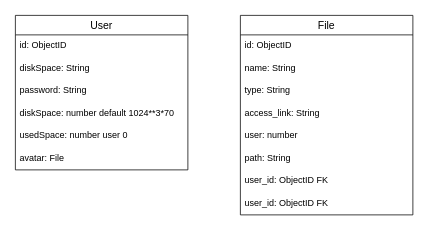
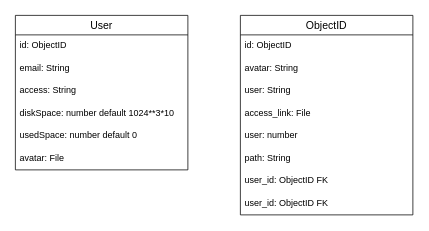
  <mxCell id="0" />
  <mxCell id="1" parent="0" />
  <mxCell id="2" value="User" style="swimlane;fontStyle=0;childLayout=stackLayout;horizontal=1;startSize=26;horizontalStack=0;resizeParent=1;resizeParentMax=0;resizeLast=0;collapsible=1;marginBottom=0;align=center;fontSize=14;" parent="1" vertex="1"><mxGeometry x="20" y="20" width="230" height="206" as="geometry" /></mxCell>
  <mxCell id="3" value="id: ObjectID" style="text;strokeColor=none;fillColor=none;spacingLeft=4;spacingRight=4;overflow=hidden;rotatable=0;points=[[0,0.5],[1,0.5]];portConstraint=eastwest;fontSize=12;" parent="2" vertex="1"><mxGeometry y="26" width="230" height="30" as="geometry" /></mxCell>
- <mxCell id="4" value="diskSpace: String" style="text;strokeColor=none;fillColor=none;spacingLeft=4;spacingRight=4;overflow=hidden;rotatable=0;points=[[0,0.5],[1,0.5]];portConstraint=eastwest;fontSize=12;" parent="2" vertex="1"><mxGeometry y="56" width="230" height="30" as="geometry" /></mxCell>
- <mxCell id="5" value="password: String" style="text;strokeColor=none;fillColor=none;spacingLeft=4;spacingRight=4;overflow=hidden;rotatable=0;points=[[0,0.5],[1,0.5]];portConstraint=eastwest;fontSize=12;" parent="2" vertex="1"><mxGeometry y="86" width="230" height="30" as="geometry" /></mxCell>
- <mxCell id="6" value="diskSpace: number default 1024**3*70" style="text;strokeColor=none;fillColor=none;spacingLeft=4;spacingRight=4;overflow=hidden;rotatable=0;points=[[0,0.5],[1,0.5]];portConstraint=eastwest;fontSize=12;" parent="2" vertex="1"><mxGeometry y="116" width="230" height="30" as="geometry" /></mxCell>
- <mxCell id="7" value="usedSpace: number user 0" style="text;strokeColor=none;fillColor=none;spacingLeft=4;spacingRight=4;overflow=hidden;rotatable=0;points=[[0,0.5],[1,0.5]];portConstraint=eastwest;fontSize=12;" parent="2" vertex="1"><mxGeometry y="146" width="230" height="30" as="geometry" /></mxCell>
+ <mxCell id="4" value="email: String" style="text;strokeColor=none;fillColor=none;spacingLeft=4;spacingRight=4;overflow=hidden;rotatable=0;points=[[0,0.5],[1,0.5]];portConstraint=eastwest;fontSize=12;" parent="2" vertex="1"><mxGeometry y="56" width="230" height="30" as="geometry" /></mxCell>
+ <mxCell id="5" value="access: String" style="text;strokeColor=none;fillColor=none;spacingLeft=4;spacingRight=4;overflow=hidden;rotatable=0;points=[[0,0.5],[1,0.5]];portConstraint=eastwest;fontSize=12;" parent="2" vertex="1"><mxGeometry y="86" width="230" height="30" as="geometry" /></mxCell>
+ <mxCell id="6" value="diskSpace: number default 1024**3*10" style="text;strokeColor=none;fillColor=none;spacingLeft=4;spacingRight=4;overflow=hidden;rotatable=0;points=[[0,0.5],[1,0.5]];portConstraint=eastwest;fontSize=12;" parent="2" vertex="1"><mxGeometry y="116" width="230" height="30" as="geometry" /></mxCell>
+ <mxCell id="7" value="usedSpace: number default 0" style="text;strokeColor=none;fillColor=none;spacingLeft=4;spacingRight=4;overflow=hidden;rotatable=0;points=[[0,0.5],[1,0.5]];portConstraint=eastwest;fontSize=12;" parent="2" vertex="1"><mxGeometry y="146" width="230" height="30" as="geometry" /></mxCell>
  <mxCell id="8" value="avatar: File" style="text;strokeColor=none;fillColor=none;spacingLeft=4;spacingRight=4;overflow=hidden;rotatable=0;points=[[0,0.5],[1,0.5]];portConstraint=eastwest;fontSize=12;" parent="2" vertex="1"><mxGeometry y="176" width="230" height="30" as="geometry" /></mxCell>
- <mxCell id="9" value="File" style="swimlane;fontStyle=0;childLayout=stackLayout;horizontal=1;startSize=26;horizontalStack=0;resizeParent=1;resizeParentMax=0;resizeLast=0;collapsible=1;marginBottom=0;align=center;fontSize=14;" parent="1" vertex="1"><mxGeometry x="320" y="20" width="230" height="266" as="geometry" /></mxCell>
+ <mxCell id="9" value="ObjectID" style="swimlane;fontStyle=0;childLayout=stackLayout;horizontal=1;startSize=26;horizontalStack=0;resizeParent=1;resizeParentMax=0;resizeLast=0;collapsible=1;marginBottom=0;align=center;fontSize=14;" parent="1" vertex="1"><mxGeometry x="320" y="20" width="230" height="266" as="geometry" /></mxCell>
  <mxCell id="10" value="id: ObjectID" style="text;strokeColor=none;fillColor=none;spacingLeft=4;spacingRight=4;overflow=hidden;rotatable=0;points=[[0,0.5],[1,0.5]];portConstraint=eastwest;fontSize=12;" parent="9" vertex="1"><mxGeometry y="26" width="230" height="30" as="geometry" /></mxCell>
- <mxCell id="11" value="name: String" style="text;strokeColor=none;fillColor=none;spacingLeft=4;spacingRight=4;overflow=hidden;rotatable=0;points=[[0,0.5],[1,0.5]];portConstraint=eastwest;fontSize=12;" parent="9" vertex="1"><mxGeometry y="56" width="230" height="30" as="geometry" /></mxCell>
- <mxCell id="12" value="type: String" style="text;strokeColor=none;fillColor=none;spacingLeft=4;spacingRight=4;overflow=hidden;rotatable=0;points=[[0,0.5],[1,0.5]];portConstraint=eastwest;fontSize=12;" parent="9" vertex="1"><mxGeometry y="86" width="230" height="30" as="geometry" /></mxCell>
- <mxCell id="13" value="access_link: String" style="text;strokeColor=none;fillColor=none;spacingLeft=4;spacingRight=4;overflow=hidden;rotatable=0;points=[[0,0.5],[1,0.5]];portConstraint=eastwest;fontSize=12;" parent="9" vertex="1"><mxGeometry y="116" width="230" height="30" as="geometry" /></mxCell>
+ <mxCell id="11" value="avatar: String" style="text;strokeColor=none;fillColor=none;spacingLeft=4;spacingRight=4;overflow=hidden;rotatable=0;points=[[0,0.5],[1,0.5]];portConstraint=eastwest;fontSize=12;" parent="9" vertex="1"><mxGeometry y="56" width="230" height="30" as="geometry" /></mxCell>
+ <mxCell id="12" value="user: String" style="text;strokeColor=none;fillColor=none;spacingLeft=4;spacingRight=4;overflow=hidden;rotatable=0;points=[[0,0.5],[1,0.5]];portConstraint=eastwest;fontSize=12;" parent="9" vertex="1"><mxGeometry y="86" width="230" height="30" as="geometry" /></mxCell>
+ <mxCell id="13" value="access_link: File" style="text;strokeColor=none;fillColor=none;spacingLeft=4;spacingRight=4;overflow=hidden;rotatable=0;points=[[0,0.5],[1,0.5]];portConstraint=eastwest;fontSize=12;" parent="9" vertex="1"><mxGeometry y="116" width="230" height="30" as="geometry" /></mxCell>
  <mxCell id="14" value="user: number" style="text;strokeColor=none;fillColor=none;spacingLeft=4;spacingRight=4;overflow=hidden;rotatable=0;points=[[0,0.5],[1,0.5]];portConstraint=eastwest;fontSize=12;" parent="9" vertex="1"><mxGeometry y="146" width="230" height="30" as="geometry" /></mxCell>
  <mxCell id="15" value="path: String" style="text;strokeColor=none;fillColor=none;spacingLeft=4;spacingRight=4;overflow=hidden;rotatable=0;points=[[0,0.5],[1,0.5]];portConstraint=eastwest;fontSize=12;" vertex="1" parent="9"><mxGeometry y="176" width="230" height="30" as="geometry" /></mxCell>
  <mxCell id="16" value="user_id: ObjectID FK" style="text;strokeColor=none;fillColor=none;spacingLeft=4;spacingRight=4;overflow=hidden;rotatable=0;points=[[0,0.5],[1,0.5]];portConstraint=eastwest;fontSize=12;" parent="9" vertex="1"><mxGeometry y="206" width="230" height="30" as="geometry" /></mxCell>
  <mxCell id="17" value="user_id: ObjectID FK" style="text;strokeColor=none;fillColor=none;spacingLeft=4;spacingRight=4;overflow=hidden;rotatable=0;points=[[0,0.5],[1,0.5]];portConstraint=eastwest;fontSize=12;" parent="9" vertex="1"><mxGeometry y="236" width="230" height="30" as="geometry" /></mxCell>
